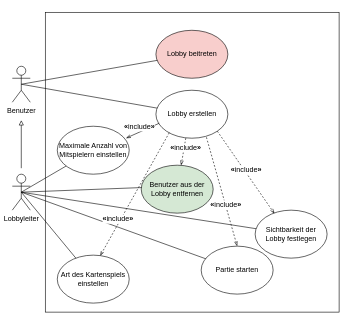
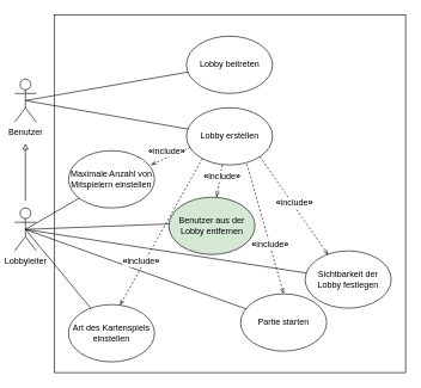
  <mxCell id="0" />
  <mxCell id="1" parent="0" />
  <mxCell id="2" value="" style="rounded=0;whiteSpace=wrap;html=1;" vertex="1" parent="1"><mxGeometry x="75" y="20" width="490" height="500" as="geometry" /></mxCell>
  <mxCell id="3" value="" style="endArrow=block;html=1;endFill=0;" edge="1" parent="1"><mxGeometry width="50" height="50" relative="1" as="geometry"><mxPoint x="35" y="280" as="sourcePoint" /><mxPoint x="35" y="200" as="targetPoint" /></mxGeometry></mxCell>
  <mxCell id="4" style="orthogonalLoop=1;jettySize=auto;html=1;exitX=0.5;exitY=0.5;exitDx=0;exitDy=0;exitPerimeter=0;entryX=0.5;entryY=0.5;entryDx=0;entryDy=0;entryPerimeter=0;endArrow=block;endFill=0;rounded=0;strokeColor=#000000;" edge="1" parent="1" source="6" target="13"><mxGeometry relative="1" as="geometry" /></mxCell>
  <mxCell id="5" style="edgeStyle=none;rounded=0;orthogonalLoop=1;jettySize=auto;html=1;exitX=0.5;exitY=0.5;exitDx=0;exitDy=0;exitPerimeter=0;entryX=0.5;entryY=0.5;entryDx=0;entryDy=0;entryPerimeter=0;endArrow=block;endFill=0;strokeColor=#000000;" edge="1" parent="1" source="6" target="14"><mxGeometry relative="1" as="geometry" /></mxCell>
  <mxCell id="6" value="Benutzer" style="shape=umlActor;verticalLabelPosition=bottom;labelBackgroundColor=#ffffff;verticalAlign=top;html=1;outlineConnect=0;" vertex="1" parent="1"><mxGeometry x="20" y="110" width="30" height="60" as="geometry" /></mxCell>
  <mxCell id="7" style="edgeStyle=none;rounded=0;orthogonalLoop=1;jettySize=auto;html=1;exitX=0.5;exitY=0.5;exitDx=0;exitDy=0;exitPerimeter=0;entryX=0.5;entryY=0.5;entryDx=0;entryDy=0;entryPerimeter=0;endArrow=openThin;endFill=0;strokeColor=#000000;" edge="1" parent="1" source="12" target="20"><mxGeometry relative="1" as="geometry" /></mxCell>
  <mxCell id="8" style="edgeStyle=none;rounded=0;orthogonalLoop=1;jettySize=auto;html=1;exitX=0.5;exitY=0.5;exitDx=0;exitDy=0;exitPerimeter=0;entryX=0.5;entryY=0.438;entryDx=0;entryDy=0;entryPerimeter=0;endArrow=openThin;endFill=0;strokeColor=#000000;" edge="1" parent="1" source="12" target="26"><mxGeometry relative="1" as="geometry" /></mxCell>
  <mxCell id="9" style="edgeStyle=none;rounded=0;orthogonalLoop=1;jettySize=auto;html=1;exitX=0.5;exitY=0.5;exitDx=0;exitDy=0;exitPerimeter=0;entryX=0.5;entryY=0.5;entryDx=0;entryDy=0;entryPerimeter=0;endArrow=openThin;endFill=0;strokeColor=#000000;" edge="1" parent="1" source="12" target="23"><mxGeometry relative="1" as="geometry" /></mxCell>
  <mxCell id="10" style="edgeStyle=none;rounded=0;orthogonalLoop=1;jettySize=auto;html=1;exitX=0.5;exitY=0.5;exitDx=0;exitDy=0;exitPerimeter=0;entryX=0.5;entryY=0.5;entryDx=0;entryDy=0;entryPerimeter=0;endArrow=openThin;endFill=0;strokeColor=#000000;" edge="1" parent="1" source="12" target="29"><mxGeometry relative="1" as="geometry" /></mxCell>
  <mxCell id="11" style="edgeStyle=none;rounded=0;orthogonalLoop=1;jettySize=auto;html=1;exitX=0.5;exitY=0.5;exitDx=0;exitDy=0;exitPerimeter=0;entryX=0.5;entryY=0.5;entryDx=0;entryDy=0;entryPerimeter=0;endArrow=openThin;endFill=0;strokeColor=#000000;" edge="1" parent="1" source="12" target="17"><mxGeometry relative="1" as="geometry" /></mxCell>
  <mxCell id="12" value="Lobbyleiter" style="shape=umlActor;verticalLabelPosition=bottom;labelBackgroundColor=#ffffff;verticalAlign=top;html=1;outlineConnect=0;" vertex="1" parent="1"><mxGeometry x="20" y="290" width="30" height="60" as="geometry" /></mxCell>
- <mxCell id="13" value="Lobby beitreten" style="ellipse;whiteSpace=wrap;html=1;fillColor=#f8cecc;" vertex="1" parent="1"><mxGeometry x="259.5" y="50" width="120" height="80" as="geometry" /></mxCell>
+ <mxCell id="13" value="Lobby beitreten" style="ellipse;whiteSpace=wrap;html=1;" vertex="1" parent="1"><mxGeometry x="259.5" y="50" width="120" height="80" as="geometry" /></mxCell>
  <mxCell id="14" value="Lobby erstellen" style="ellipse;whiteSpace=wrap;html=1;" vertex="1" parent="1"><mxGeometry x="259.5" y="150" width="120" height="80" as="geometry" /></mxCell>
  <mxCell id="15" style="edgeStyle=none;rounded=0;orthogonalLoop=1;jettySize=auto;html=1;exitX=0.185;exitY=0.887;exitDx=0;exitDy=0;dashed=1;endArrow=openThin;endFill=0;strokeColor=#000000;exitPerimeter=0;entryX=0.596;entryY=0.016;entryDx=0;entryDy=0;entryPerimeter=0;" edge="1" parent="1" source="14" target="17"><mxGeometry relative="1" as="geometry"><mxPoint x="15" y="480" as="targetPoint" /></mxGeometry></mxCell>
  <mxCell id="16" value="&lt;b&gt;«&lt;/b&gt;include&lt;b&gt;»&lt;/b&gt;" style="text;html=1;resizable=0;points=[];align=center;verticalAlign=middle;labelBackgroundColor=#ffffff;" vertex="1" connectable="0" parent="15"><mxGeometry x="-0.377" relative="1" as="geometry"><mxPoint x="-50.5" y="79.5" as="offset" /></mxGeometry></mxCell>
  <mxCell id="17" value="Art des Kartenspiels einstellen" style="ellipse;whiteSpace=wrap;html=1;" vertex="1" parent="1"><mxGeometry x="95" y="425" width="120" height="80" as="geometry" /></mxCell>
- <mxCell id="18" style="edgeStyle=none;rounded=0;orthogonalLoop=1;jettySize=auto;html=1;exitX=0.047;exitY=0.688;exitDx=0;exitDy=0;endArrow=openThin;endFill=0;strokeColor=#000000;dashed=0;exitPerimeter=0;entryX=0.955;entryY=0.249;entryDx=0;entryDy=0;entryPerimeter=0;" edge="1" parent="1" source="14" target="20"><mxGeometry relative="1" as="geometry" /></mxCell>
+ <mxCell id="18" style="edgeStyle=none;rounded=0;orthogonalLoop=1;jettySize=auto;html=1;exitX=0.047;exitY=0.688;exitDx=0;exitDy=0;endArrow=openThin;endFill=0;strokeColor=#000000;dashed=1;exitPerimeter=0;entryX=0.955;entryY=0.249;entryDx=0;entryDy=0;entryPerimeter=0;" edge="1" parent="1" source="14" target="20"><mxGeometry relative="1" as="geometry" /></mxCell>
  <mxCell id="19" value="&lt;b&gt;«&lt;/b&gt;include&lt;b&gt;»&lt;/b&gt;" style="text;html=1;resizable=0;points=[];align=center;verticalAlign=middle;labelBackgroundColor=#ffffff;" vertex="1" connectable="0" parent="18"><mxGeometry x="-0.378" y="2" relative="1" as="geometry"><mxPoint x="-17" y="-4.5" as="offset" /></mxGeometry></mxCell>
  <mxCell id="20" value="Maximale Anzahl von Mitspielern einstellen" style="ellipse;whiteSpace=wrap;html=1;" vertex="1" parent="1"><mxGeometry x="95" y="210" width="120" height="80" as="geometry" /></mxCell>
  <mxCell id="21" style="edgeStyle=none;rounded=0;orthogonalLoop=1;jettySize=auto;html=1;entryX=0.268;entryY=0.072;entryDx=0;entryDy=0;dashed=1;endArrow=openThin;endFill=0;strokeColor=#000000;entryPerimeter=0;exitX=1;exitY=1;exitDx=0;exitDy=0;" edge="1" parent="1" source="14" target="23"><mxGeometry relative="1" as="geometry"><mxPoint x="725" y="280" as="sourcePoint" /></mxGeometry></mxCell>
  <mxCell id="22" value="&lt;b&gt;«&lt;/b&gt;include&lt;b&gt;»&lt;/b&gt;" style="text;html=1;resizable=0;points=[];align=center;verticalAlign=middle;labelBackgroundColor=#ffffff;" vertex="1" connectable="0" parent="21"><mxGeometry x="-0.19" y="-2" relative="1" as="geometry"><mxPoint x="10" y="7" as="offset" /></mxGeometry></mxCell>
  <mxCell id="23" value="Sichtbarkeit der Lobby festlegen" style="ellipse;whiteSpace=wrap;html=1;" vertex="1" parent="1"><mxGeometry x="425" y="350" width="120" height="80" as="geometry" /></mxCell>
  <mxCell id="24" style="edgeStyle=none;rounded=0;orthogonalLoop=1;jettySize=auto;html=1;exitX=0.415;exitY=0.999;exitDx=0;exitDy=0;dashed=1;endArrow=openThin;endFill=0;strokeColor=#000000;exitPerimeter=0;" edge="1" parent="1" source="14" target="26"><mxGeometry relative="1" as="geometry"><mxPoint x="725" y="270" as="targetPoint" /></mxGeometry></mxCell>
  <mxCell id="25" value="&lt;b&gt;«&lt;/b&gt;include&lt;b&gt;»&lt;/b&gt;" style="text;html=1;resizable=0;points=[];align=center;verticalAlign=middle;labelBackgroundColor=#ffffff;" vertex="1" connectable="0" parent="24"><mxGeometry x="-0.345" y="2" relative="1" as="geometry"><mxPoint as="offset" /></mxGeometry></mxCell>
  <mxCell id="26" value="Benutzer aus der Lobby entfernen" style="ellipse;whiteSpace=wrap;html=1;fillColor=#d5e8d4;" vertex="1" parent="1"><mxGeometry x="235" y="275" width="120" height="80" as="geometry" /></mxCell>
  <mxCell id="27" style="edgeStyle=none;rounded=0;orthogonalLoop=1;jettySize=auto;html=1;exitX=0.702;exitY=0.981;exitDx=0;exitDy=0;dashed=1;endArrow=openThin;endFill=0;strokeColor=#000000;exitPerimeter=0;entryX=0.5;entryY=0;entryDx=0;entryDy=0;" edge="1" parent="1" source="14" target="29"><mxGeometry relative="1" as="geometry"><mxPoint x="25" y="410" as="targetPoint" /></mxGeometry></mxCell>
  <mxCell id="28" value="&lt;b&gt;«&lt;/b&gt;include&lt;b&gt;»&lt;/b&gt;" style="text;html=1;resizable=0;points=[];align=center;verticalAlign=middle;labelBackgroundColor=#ffffff;" vertex="1" connectable="0" parent="27"><mxGeometry x="-0.252" y="1" relative="1" as="geometry"><mxPoint x="11.5" y="44" as="offset" /></mxGeometry></mxCell>
  <mxCell id="29" value="Partie starten" style="ellipse;whiteSpace=wrap;html=1;" vertex="1" parent="1"><mxGeometry x="335" y="410" width="120" height="80" as="geometry" /></mxCell>
